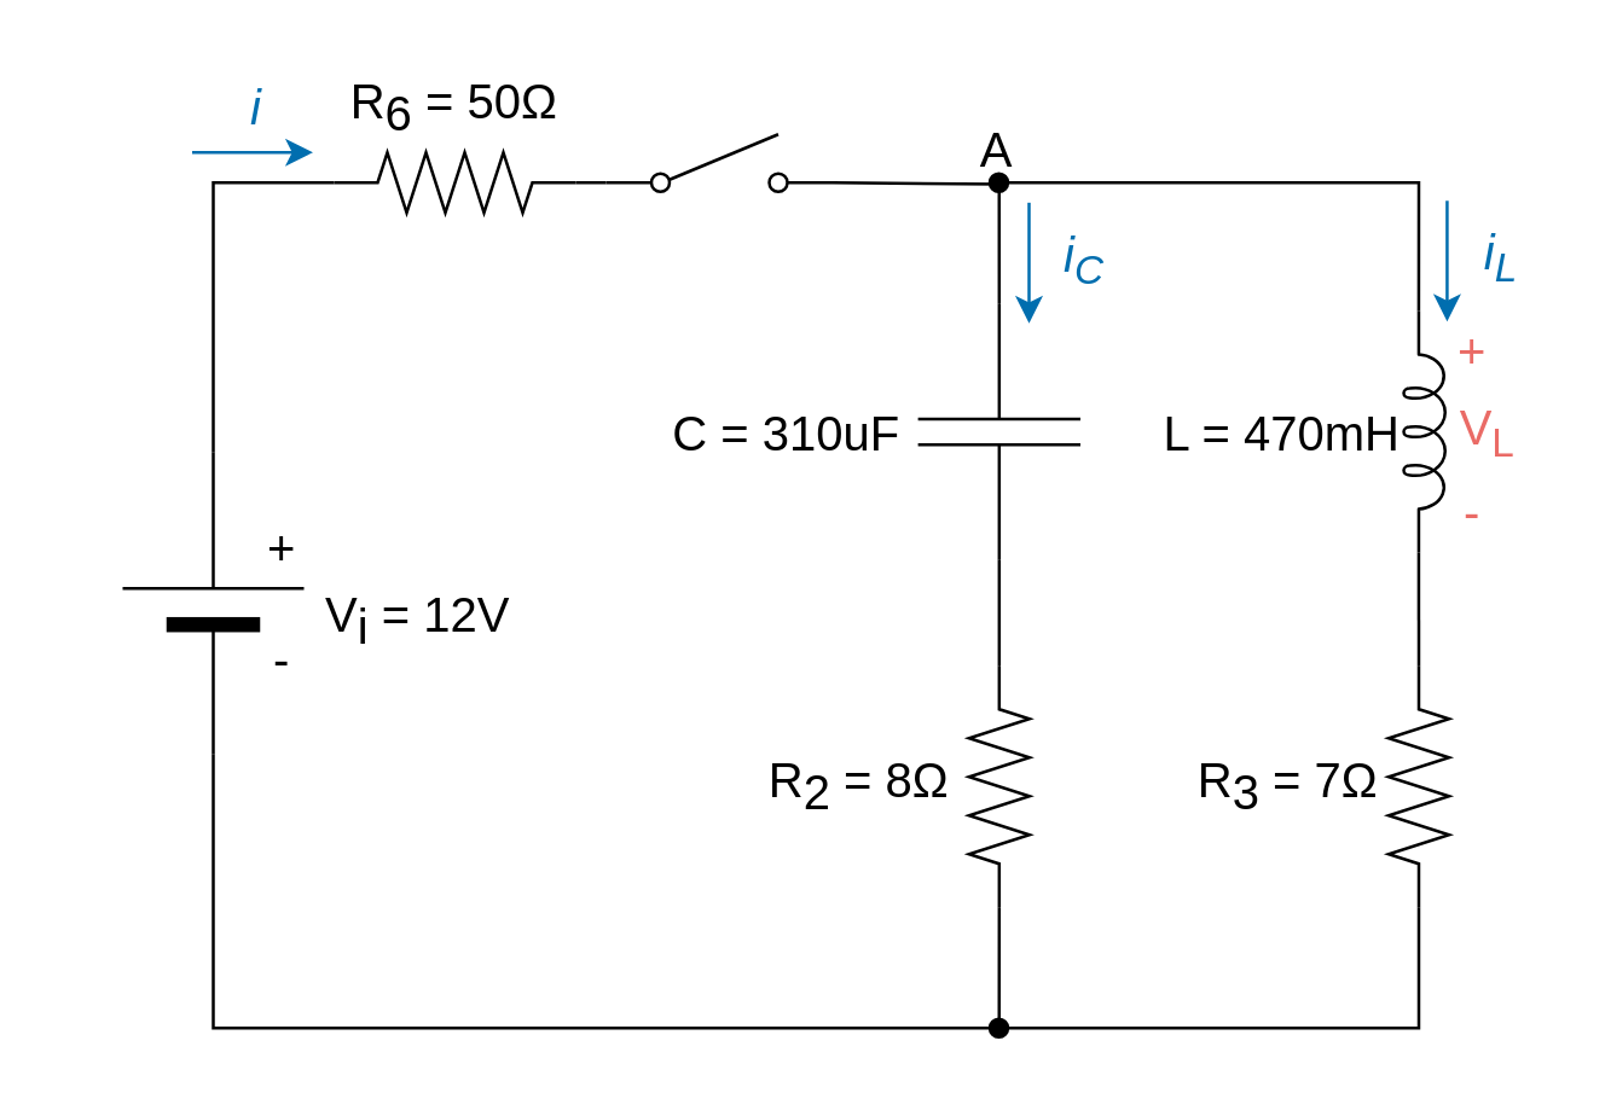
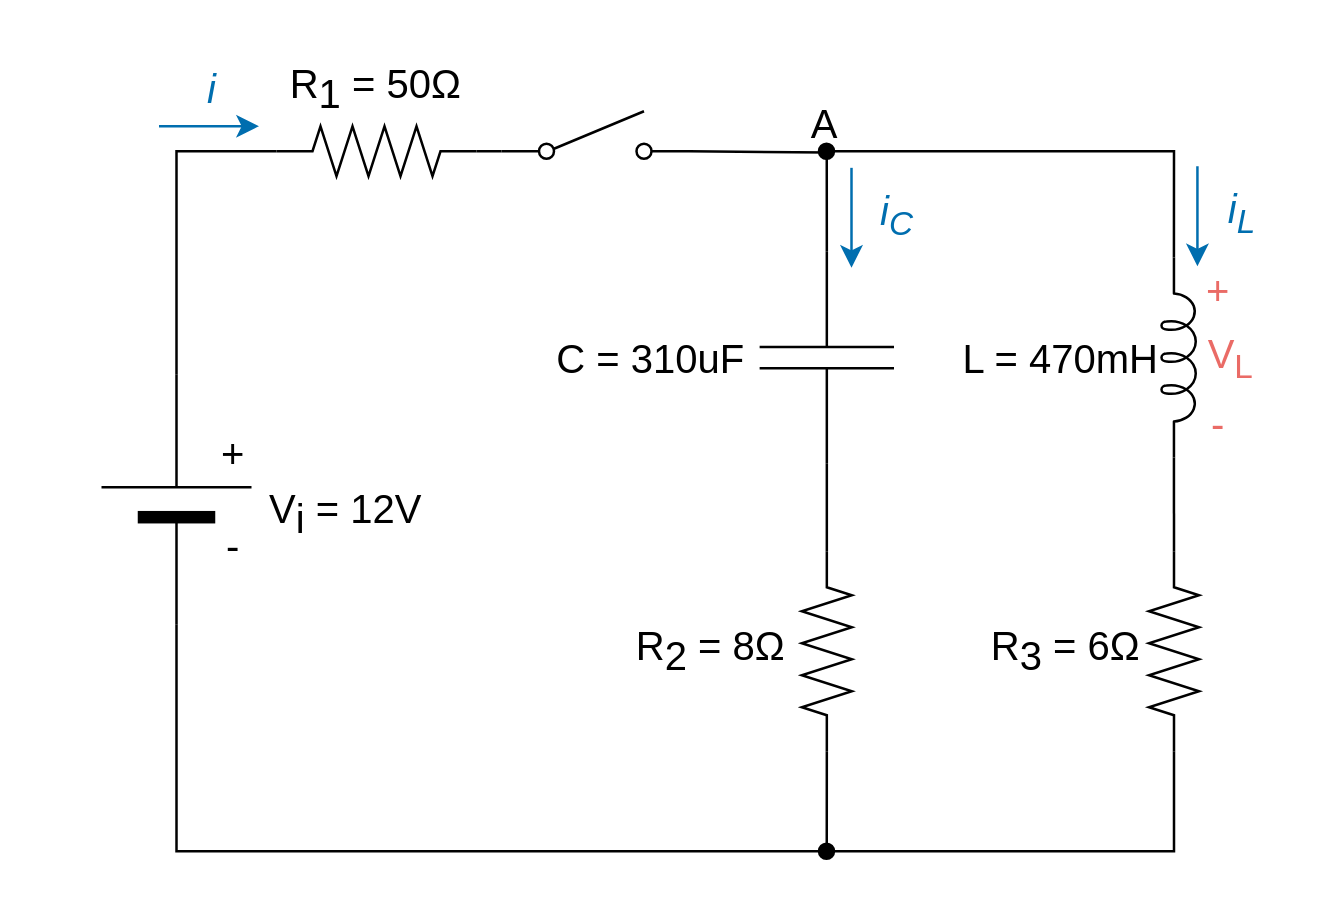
  <mxCell id="0" />
  <mxCell id="1" parent="0" />
  <mxCell id="2" style="edgeStyle=orthogonalEdgeStyle;rounded=0;orthogonalLoop=1;jettySize=auto;html=1;exitX=1;exitY=0.5;exitDx=0;exitDy=0;exitPerimeter=0;entryX=0;entryY=0.5;entryDx=0;entryDy=0;entryPerimeter=0;endArrow=none;endFill=0;" edge="1" parent="1" source="3" target="5"><mxGeometry relative="1" as="geometry" /></mxCell>
  <mxCell id="3" value="" style="verticalLabelPosition=bottom;shadow=0;dashed=0;align=center;fillColor=strokeColor;html=1;verticalAlign=top;strokeWidth=1;shape=mxgraph.electrical.miscellaneous.monocell_battery;rotation=-90;" vertex="1" parent="1"><mxGeometry x="20" y="169.38" width="100" height="60" as="geometry" /></mxCell>
  <mxCell id="4" style="edgeStyle=orthogonalEdgeStyle;rounded=0;orthogonalLoop=1;jettySize=auto;html=1;exitX=1;exitY=0.5;exitDx=0;exitDy=0;exitPerimeter=0;entryX=0;entryY=0.8;entryDx=0;entryDy=0;endArrow=none;endFill=0;" edge="1" parent="1" source="5" target="7"><mxGeometry relative="1" as="geometry" /></mxCell>
  <mxCell id="5" value="" style="pointerEvents=1;verticalLabelPosition=bottom;shadow=0;dashed=0;align=center;html=1;verticalAlign=top;shape=mxgraph.electrical.resistors.resistor_2;" vertex="1" parent="1"><mxGeometry x="110" y="50" width="80" height="20" as="geometry" /></mxCell>
  <mxCell id="6" style="edgeStyle=orthogonalEdgeStyle;rounded=0;orthogonalLoop=1;jettySize=auto;html=1;exitX=1;exitY=0.8;exitDx=0;exitDy=0;entryX=0;entryY=0.5;entryDx=0;entryDy=0;entryPerimeter=0;endArrow=none;endFill=0;" edge="1" parent="1" target="9"><mxGeometry relative="1" as="geometry"><mxPoint x="275" y="60" as="sourcePoint" /></mxGeometry></mxCell>
  <mxCell id="7" value="" style="html=1;shape=mxgraph.electrical.electro-mechanical.singleSwitch;aspect=fixed;elSwitchState=off;" vertex="1" parent="1"><mxGeometry x="200" y="44" width="75" height="20" as="geometry" /></mxCell>
  <mxCell id="8" style="edgeStyle=orthogonalEdgeStyle;rounded=0;orthogonalLoop=1;jettySize=auto;html=1;exitX=1;exitY=0.5;exitDx=0;exitDy=0;exitPerimeter=0;entryX=0;entryY=0.5;entryDx=0;entryDy=0;entryPerimeter=0;endArrow=none;endFill=0;" edge="1" parent="1" source="9" target="11"><mxGeometry relative="1" as="geometry" /></mxCell>
  <mxCell id="9" value="" style="pointerEvents=1;verticalLabelPosition=bottom;shadow=0;dashed=0;align=center;html=1;verticalAlign=top;shape=mxgraph.electrical.capacitors.capacitor_1;rotation=90;" vertex="1" parent="1"><mxGeometry x="287.63" y="115.63" width="85" height="53.75" as="geometry" /></mxCell>
  <mxCell id="10" style="edgeStyle=orthogonalEdgeStyle;rounded=0;orthogonalLoop=1;jettySize=auto;html=1;exitX=1;exitY=0.5;exitDx=0;exitDy=0;exitPerimeter=0;entryX=0;entryY=0.5;entryDx=0;entryDy=0;entryPerimeter=0;endArrow=none;endFill=0;" edge="1" parent="1" source="11" target="3"><mxGeometry relative="1" as="geometry"><Array as="points"><mxPoint x="330" y="340" /><mxPoint x="70" y="340" /></Array></mxGeometry></mxCell>
  <mxCell id="11" value="" style="pointerEvents=1;verticalLabelPosition=bottom;shadow=0;dashed=0;align=center;html=1;verticalAlign=top;shape=mxgraph.electrical.resistors.resistor_2;rotation=90;" vertex="1" parent="1"><mxGeometry x="290.13" y="250" width="80" height="20" as="geometry" /></mxCell>
  <mxCell id="12" style="edgeStyle=orthogonalEdgeStyle;rounded=0;orthogonalLoop=1;jettySize=auto;html=1;exitX=0;exitY=0.645;exitDx=0;exitDy=0;exitPerimeter=0;endArrow=oval;endFill=1;" edge="1" parent="1"><mxGeometry relative="1" as="geometry"><mxPoint x="468.97" y="102.5" as="sourcePoint" /><mxPoint x="330" y="60" as="targetPoint" /><Array as="points"><mxPoint x="469" y="60" /><mxPoint x="350" y="60" /></Array></mxGeometry></mxCell>
  <mxCell id="13" style="edgeStyle=orthogonalEdgeStyle;rounded=0;orthogonalLoop=1;jettySize=auto;html=1;exitX=1;exitY=0.645;exitDx=0;exitDy=0;exitPerimeter=0;entryX=0;entryY=0.5;entryDx=0;entryDy=0;entryPerimeter=0;endArrow=none;endFill=0;" edge="1" parent="1" source="14" target="16"><mxGeometry relative="1" as="geometry" /></mxCell>
  <mxCell id="14" value="" style="pointerEvents=1;verticalLabelPosition=bottom;shadow=0;dashed=0;align=center;html=1;verticalAlign=top;shape=mxgraph.electrical.inductors.inductor_5;rotation=90;" vertex="1" parent="1"><mxGeometry x="431" y="135.5" width="80" height="14" as="geometry" /></mxCell>
  <mxCell id="15" style="edgeStyle=orthogonalEdgeStyle;rounded=0;orthogonalLoop=1;jettySize=auto;html=1;exitX=1;exitY=0.5;exitDx=0;exitDy=0;exitPerimeter=0;endArrow=oval;endFill=1;" edge="1" parent="1" source="16"><mxGeometry relative="1" as="geometry"><mxPoint x="330" y="340" as="targetPoint" /><Array as="points"><mxPoint x="469" y="340" /></Array></mxGeometry></mxCell>
  <mxCell id="16" value="" style="pointerEvents=1;verticalLabelPosition=bottom;shadow=0;dashed=0;align=center;html=1;verticalAlign=top;shape=mxgraph.electrical.resistors.resistor_2;rotation=90;" vertex="1" parent="1"><mxGeometry x="429" y="250" width="80" height="20" as="geometry" /></mxCell>
  <mxCell id="17" value="V&lt;sub style=&quot;font-size: 16px;&quot;&gt;i&lt;/sub&gt;&lt;span style=&quot;font-size: 16px;&quot;&gt;&amp;nbsp;= 12V&lt;/span&gt;" style="text;html=1;strokeColor=none;fillColor=none;align=center;verticalAlign=middle;whiteSpace=wrap;rounded=0;fontSize=16;" vertex="1" parent="1"><mxGeometry x="103" y="190.38" width="70" height="30" as="geometry" /></mxCell>
- <mxCell id="18" value="R&lt;sub style=&quot;font-size: 16px;&quot;&gt;6&lt;/sub&gt;&lt;span style=&quot;font-size: 16px;&quot;&gt;&amp;nbsp;= 50&lt;/span&gt;Ω" style="text;html=1;strokeColor=none;fillColor=none;align=center;verticalAlign=middle;whiteSpace=wrap;rounded=0;fontSize=16;" vertex="1" parent="1"><mxGeometry x="110" y="20" width="80" height="30" as="geometry" /></mxCell>
+ <mxCell id="18" value="R&lt;sub style=&quot;font-size: 16px;&quot;&gt;1&lt;/sub&gt;&lt;span style=&quot;font-size: 16px;&quot;&gt;&amp;nbsp;= 50&lt;/span&gt;Ω" style="text;html=1;strokeColor=none;fillColor=none;align=center;verticalAlign=middle;whiteSpace=wrap;rounded=0;fontSize=16;" vertex="1" parent="1"><mxGeometry x="110" y="20" width="80" height="30" as="geometry" /></mxCell>
  <mxCell id="19" value="R&lt;sub style=&quot;font-size: 16px;&quot;&gt;2&lt;/sub&gt;&lt;span style=&quot;font-size: 16px;&quot;&gt;&amp;nbsp;= 8&lt;/span&gt;Ω" style="text;html=1;strokeColor=none;fillColor=none;align=center;verticalAlign=middle;whiteSpace=wrap;rounded=0;fontSize=16;" vertex="1" parent="1"><mxGeometry x="244" y="245" width="80" height="30" as="geometry" /></mxCell>
- <mxCell id="20" value="R&lt;sub style=&quot;font-size: 16px;&quot;&gt;3&lt;/sub&gt;&lt;span style=&quot;font-size: 16px;&quot;&gt;&amp;nbsp;= 7&lt;/span&gt;Ω" style="text;html=1;strokeColor=none;fillColor=none;align=center;verticalAlign=middle;whiteSpace=wrap;rounded=0;fontSize=16;" vertex="1" parent="1"><mxGeometry x="386.13" y="245" width="80" height="30" as="geometry" /></mxCell>
+ <mxCell id="20" value="R&lt;sub style=&quot;font-size: 16px;&quot;&gt;3&lt;/sub&gt;&lt;span style=&quot;font-size: 16px;&quot;&gt;&amp;nbsp;= 6&lt;/span&gt;Ω" style="text;html=1;strokeColor=none;fillColor=none;align=center;verticalAlign=middle;whiteSpace=wrap;rounded=0;fontSize=16;" vertex="1" parent="1"><mxGeometry x="386.13" y="245" width="80" height="30" as="geometry" /></mxCell>
  <mxCell id="21" value="C = 310uF" style="text;html=1;strokeColor=none;fillColor=none;align=center;verticalAlign=middle;whiteSpace=wrap;rounded=0;fontSize=16;" vertex="1" parent="1"><mxGeometry x="220" y="127.51" width="80" height="30" as="geometry" /></mxCell>
  <mxCell id="22" value="L = 470mH" style="text;html=1;strokeColor=none;fillColor=none;align=center;verticalAlign=middle;whiteSpace=wrap;rounded=0;fontSize=16;" vertex="1" parent="1"><mxGeometry x="382.26" y="127.51" width="83.87" height="30" as="geometry" /></mxCell>
  <mxCell id="23" value="" style="endArrow=classic;html=1;rounded=0;fillColor=#1ba1e2;strokeColor=#006EAF;" edge="1" parent="1"><mxGeometry width="50" height="50" relative="1" as="geometry"><mxPoint x="340" y="66.63" as="sourcePoint" /><mxPoint x="340" y="106.63" as="targetPoint" /></mxGeometry></mxCell>
  <mxCell id="24" value="&lt;i&gt;i&lt;sub&gt;C&lt;/sub&gt;&lt;/i&gt;" style="text;html=1;strokeColor=none;fillColor=none;align=center;verticalAlign=middle;whiteSpace=wrap;rounded=0;fontSize=16;fontColor=#006eaf;" vertex="1" parent="1"><mxGeometry x="343.63" y="71" width="29" height="30" as="geometry" /></mxCell>
  <mxCell id="25" value="" style="endArrow=classic;html=1;rounded=0;fillColor=#1ba1e2;strokeColor=#006EAF;" edge="1" parent="1"><mxGeometry width="50" height="50" relative="1" as="geometry"><mxPoint x="478.37" y="66" as="sourcePoint" /><mxPoint x="478.37" y="106" as="targetPoint" /></mxGeometry></mxCell>
  <mxCell id="26" value="&lt;i&gt;i&lt;sub&gt;L&lt;/sub&gt;&lt;/i&gt;" style="text;html=1;strokeColor=none;fillColor=none;align=center;verticalAlign=middle;whiteSpace=wrap;rounded=0;fontSize=16;fontColor=#006eaf;" vertex="1" parent="1"><mxGeometry x="482" y="70.37" width="29" height="30" as="geometry" /></mxCell>
  <mxCell id="27" value="" style="endArrow=classic;html=1;rounded=0;fillColor=#1ba1e2;strokeColor=#006EAF;" edge="1" parent="1"><mxGeometry width="50" height="50" relative="1" as="geometry"><mxPoint x="63" y="50" as="sourcePoint" /><mxPoint x="103" y="50" as="targetPoint" /></mxGeometry></mxCell>
  <mxCell id="28" value="&lt;i&gt;i&lt;/i&gt;" style="text;html=1;strokeColor=none;fillColor=none;align=center;verticalAlign=middle;whiteSpace=wrap;rounded=0;fontSize=16;fontColor=#006eaf;" vertex="1" parent="1"><mxGeometry x="70" y="20" width="29" height="30" as="geometry" /></mxCell>
  <mxCell id="29" value="+" style="text;html=1;strokeColor=none;fillColor=none;align=center;verticalAlign=middle;whiteSpace=wrap;rounded=0;fontSize=16;" vertex="1" parent="1"><mxGeometry x="83" y="169.38" width="20" height="22.49" as="geometry" /></mxCell>
  <mxCell id="30" value="+" style="text;html=1;strokeColor=none;fillColor=none;align=center;verticalAlign=middle;whiteSpace=wrap;rounded=0;fontSize=16;fontColor=#EA6B66;" vertex="1" parent="1"><mxGeometry x="476.5" y="105.02" width="20" height="22.49" as="geometry" /></mxCell>
  <mxCell id="31" value="-" style="text;html=1;strokeColor=none;fillColor=none;align=center;verticalAlign=middle;whiteSpace=wrap;rounded=0;fontSize=16;" vertex="1" parent="1"><mxGeometry x="83" y="206.89" width="20" height="22.49" as="geometry" /></mxCell>
  <mxCell id="32" value="-" style="text;html=1;strokeColor=none;fillColor=none;align=center;verticalAlign=middle;whiteSpace=wrap;rounded=0;fontSize=16;fontColor=#EA6B66;" vertex="1" parent="1"><mxGeometry x="476.5" y="157.51" width="20" height="22.49" as="geometry" /></mxCell>
  <mxCell id="33" value="V&lt;sub&gt;L&lt;/sub&gt;" style="text;html=1;strokeColor=none;fillColor=none;align=center;verticalAlign=middle;whiteSpace=wrap;rounded=0;fontSize=16;fontColor=#EA6B66;" vertex="1" parent="1"><mxGeometry x="482" y="131.26" width="20" height="22.49" as="geometry" /></mxCell>
  <mxCell id="34" value="A" style="text;html=1;strokeColor=none;fillColor=none;align=center;verticalAlign=middle;whiteSpace=wrap;rounded=0;fontSize=16;" vertex="1" parent="1"><mxGeometry x="316.44" y="34" width="27.37" height="30" as="geometry" /></mxCell>
